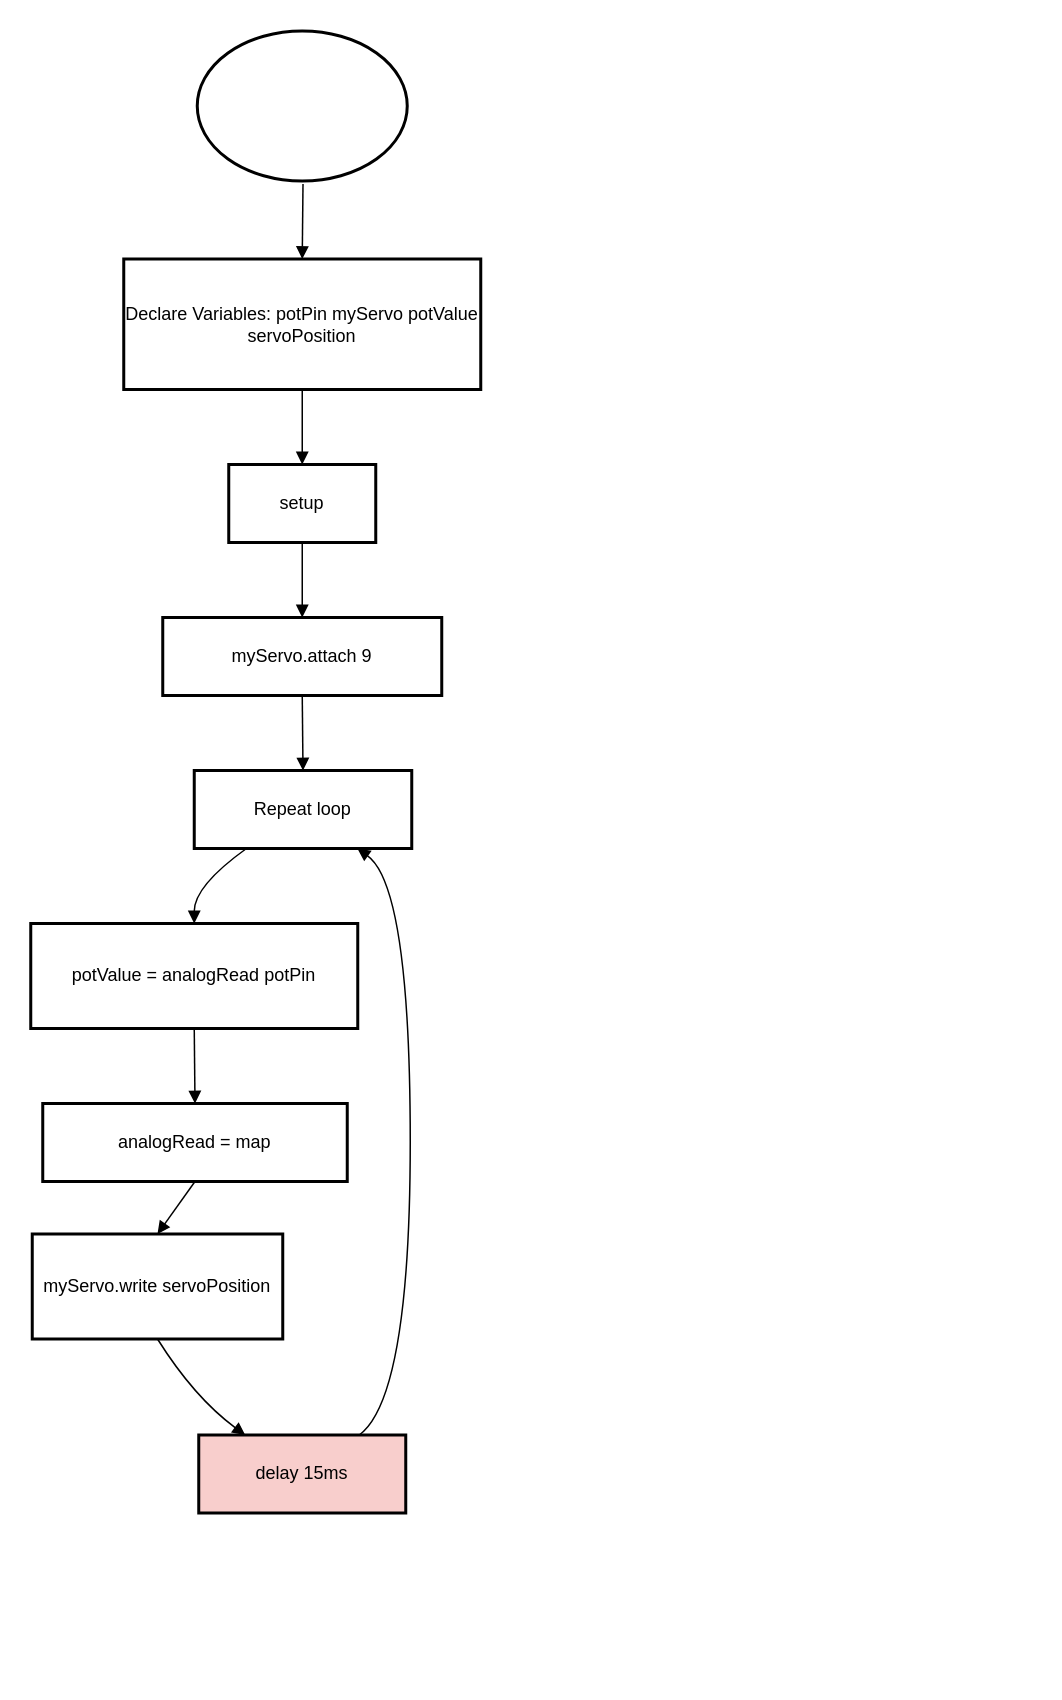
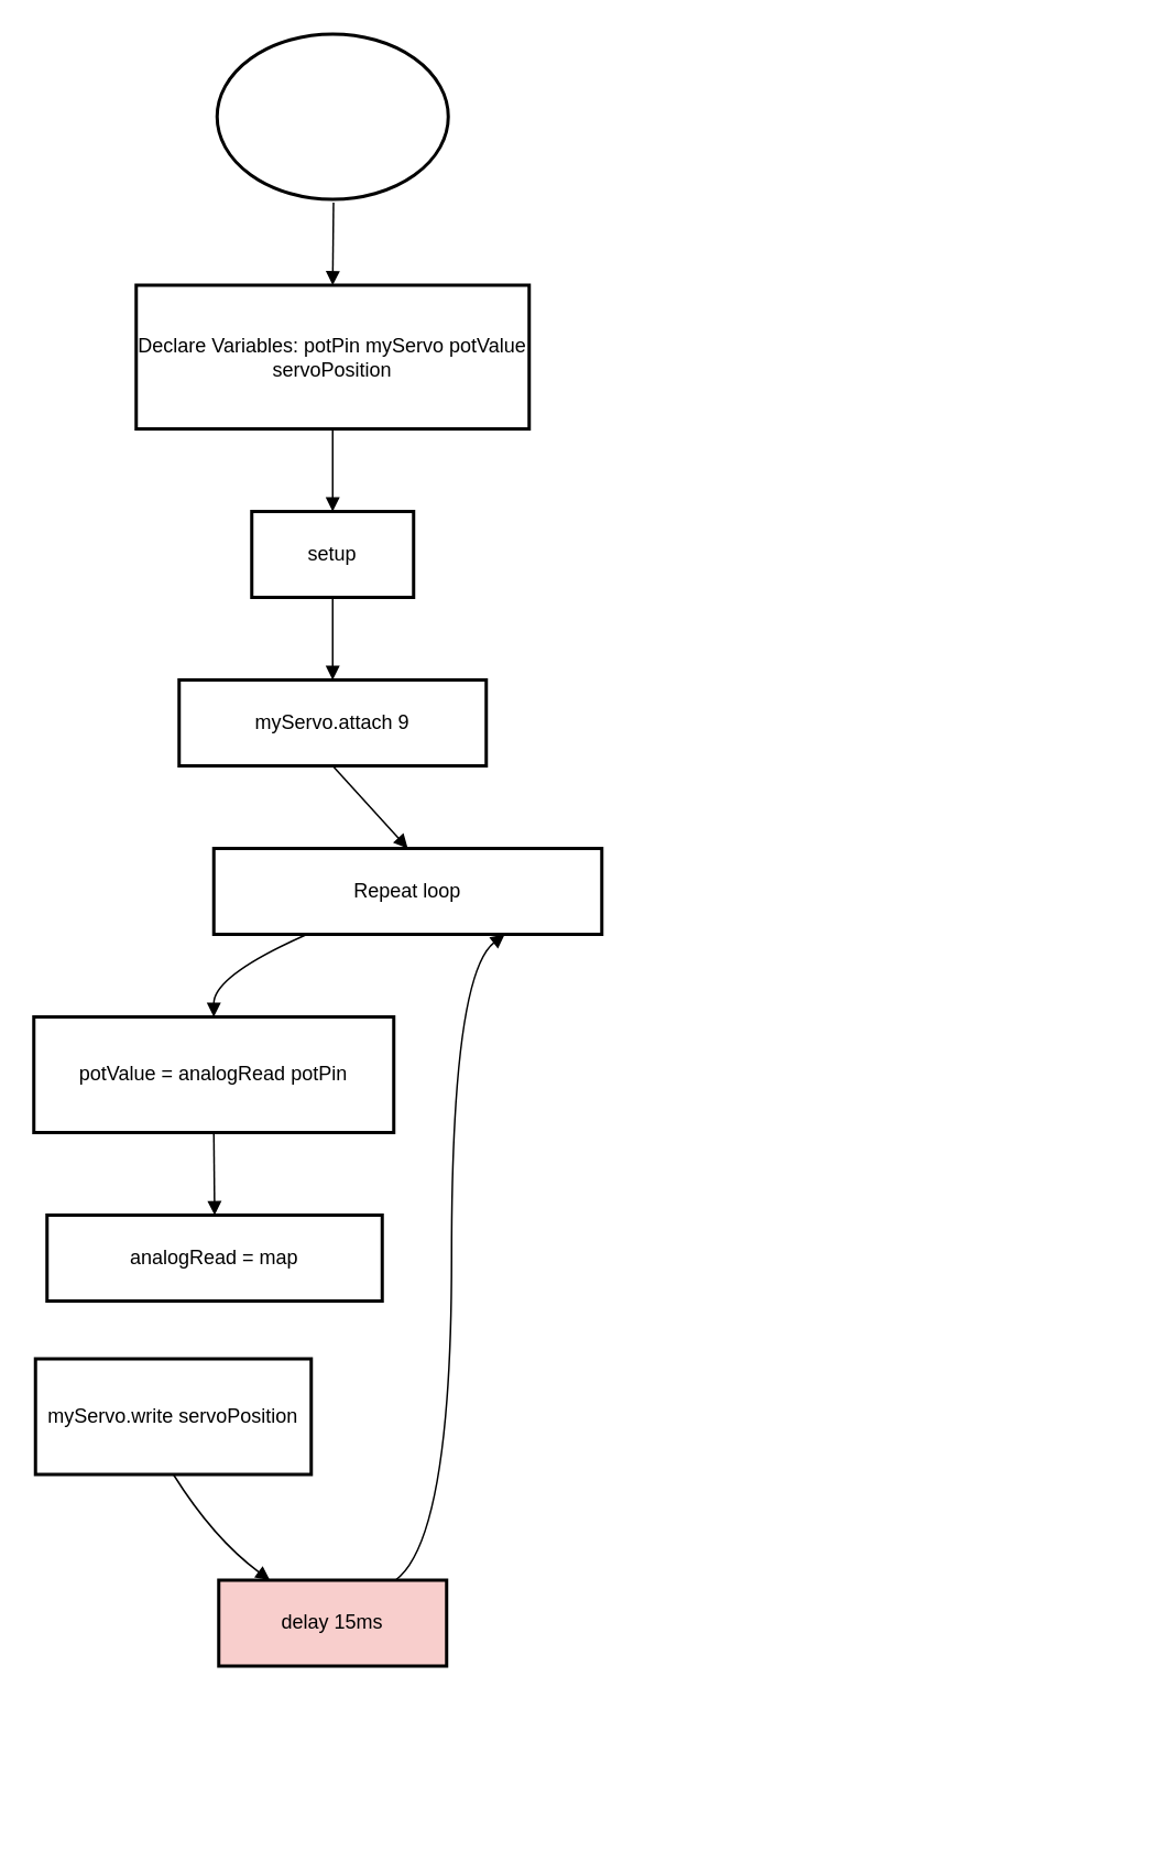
  <mxCell id="0" />
  <mxCell id="1" parent="0" />
  <mxCell id="2" value="" style="curved=1;startArrow=none;endArrow=block;exitX=1;exitY=0.23;entryX=1;entryY=0.66;rounded=0;" edge="1" parent="1"><mxGeometry relative="1" as="geometry"><Array as="points"><mxPoint x="686" y="1111" /><mxPoint x="686" y="404" /></Array><mxPoint x="505.455" y="346.045" as="targetPoint" /></mxGeometry></mxCell>
  <mxCell id="3" value="Declare Variables: potPin myServo potValue servoPosition" style="whiteSpace=wrap;strokeWidth=2;" vertex="1" parent="1"><mxGeometry x="82" y="172" width="238" height="87" as="geometry" /></mxCell>
  <mxCell id="4" value="setup" style="whiteSpace=wrap;strokeWidth=2;" vertex="1" parent="1"><mxGeometry x="152" y="309" width="98" height="52" as="geometry" /></mxCell>
  <mxCell id="5" value="myServo.attach 9" style="whiteSpace=wrap;strokeWidth=2;" vertex="1" parent="1"><mxGeometry x="108" y="411" width="186" height="52" as="geometry" /></mxCell>
- <mxCell id="6" value="Repeat loop" style="whiteSpace=wrap;strokeWidth=2;" vertex="1" parent="1"><mxGeometry x="129" y="513" width="145" height="52" as="geometry" /></mxCell>
+ <mxCell id="6" value="Repeat loop" style="whiteSpace=wrap;strokeWidth=2;" vertex="1" parent="1"><mxGeometry x="129" y="513" width="235" height="52" as="geometry" /></mxCell>
  <mxCell id="7" value="potValue = analogRead potPin" style="whiteSpace=wrap;strokeWidth=2;" vertex="1" parent="1"><mxGeometry x="20" y="615" width="218" height="70" as="geometry" /></mxCell>
  <mxCell id="8" value="analogRead = map" style="whiteSpace=wrap;strokeWidth=2;" vertex="1" parent="1"><mxGeometry x="28" y="735" width="203" height="52" as="geometry" /></mxCell>
  <mxCell id="9" value="myServo.write servoPosition" style="whiteSpace=wrap;strokeWidth=2;" vertex="1" parent="1"><mxGeometry x="21" y="822" width="167" height="70" as="geometry" /></mxCell>
  <mxCell id="10" value="delay 15ms" style="whiteSpace=wrap;strokeWidth=2;fillColor=#f8cecc;" vertex="1" parent="1"><mxGeometry x="132" y="956" width="138" height="52" as="geometry" /></mxCell>
  <mxCell id="11" value="" style="curved=1;startArrow=none;endArrow=block;exitX=0.5;exitY=1;entryX=0.5;entryY=0;rounded=0;" edge="1" parent="1" target="3"><mxGeometry relative="1" as="geometry"><Array as="points" /><mxPoint x="201.5" y="122" as="sourcePoint" /></mxGeometry></mxCell>
  <mxCell id="12" value="" style="curved=1;startArrow=none;endArrow=block;exitX=0.5;exitY=1;entryX=0.5;entryY=0;rounded=0;" edge="1" parent="1" source="3" target="4"><mxGeometry relative="1" as="geometry"><Array as="points" /></mxGeometry></mxCell>
  <mxCell id="13" value="" style="curved=1;startArrow=none;endArrow=block;exitX=0.5;exitY=1;entryX=0.5;entryY=0;rounded=0;" edge="1" parent="1" source="4" target="5"><mxGeometry relative="1" as="geometry"><Array as="points" /></mxGeometry></mxCell>
  <mxCell id="14" value="" style="curved=1;startArrow=none;endArrow=block;exitX=0.5;exitY=1;entryX=0.5;entryY=0;rounded=0;" edge="1" parent="1" source="5" target="6"><mxGeometry relative="1" as="geometry"><Array as="points" /></mxGeometry></mxCell>
  <mxCell id="15" value="" style="curved=1;startArrow=none;endArrow=block;exitX=0.24;exitY=1;entryX=0.5;entryY=0;rounded=0;" edge="1" parent="1" source="6" target="7"><mxGeometry relative="1" as="geometry"><Array as="points"><mxPoint x="129" y="590" /></Array></mxGeometry></mxCell>
  <mxCell id="16" value="" style="curved=1;startArrow=none;endArrow=block;exitX=0.5;exitY=1;entryX=0.5;entryY=0;rounded=0;" edge="1" parent="1" source="7" target="8"><mxGeometry relative="1" as="geometry"><Array as="points" /></mxGeometry></mxCell>
- <mxCell id="17" value="" style="curved=1;startArrow=none;endArrow=block;exitX=0.5;exitY=1;entryX=0.5;entryY=0;rounded=0;" edge="1" parent="1" source="8" target="9"><mxGeometry relative="1" as="geometry"><Array as="points" /></mxGeometry></mxCell>
  <mxCell id="18" value="" style="curved=1;startArrow=none;endArrow=block;exitX=0.5;exitY=0.99;entryX=0.23;entryY=0.01;rounded=0;" edge="1" parent="1" source="9" target="10"><mxGeometry relative="1" as="geometry"><Array as="points"><mxPoint x="129" y="931" /></Array></mxGeometry></mxCell>
  <mxCell id="19" value="" style="curved=1;startArrow=none;endArrow=block;exitX=0.77;exitY=0.01;entryX=0.75;entryY=1;rounded=0;" edge="1" parent="1" source="10" target="6"><mxGeometry relative="1" as="geometry"><Array as="points"><mxPoint x="273" y="931" /><mxPoint x="273" y="590" /></Array></mxGeometry></mxCell>
  <mxCell id="20" value="" style="strokeWidth=2;html=1;shape=mxgraph.flowchart.start_2;whiteSpace=wrap;" vertex="1" parent="1"><mxGeometry x="131" y="20" width="140" height="100" as="geometry" /></mxCell>
